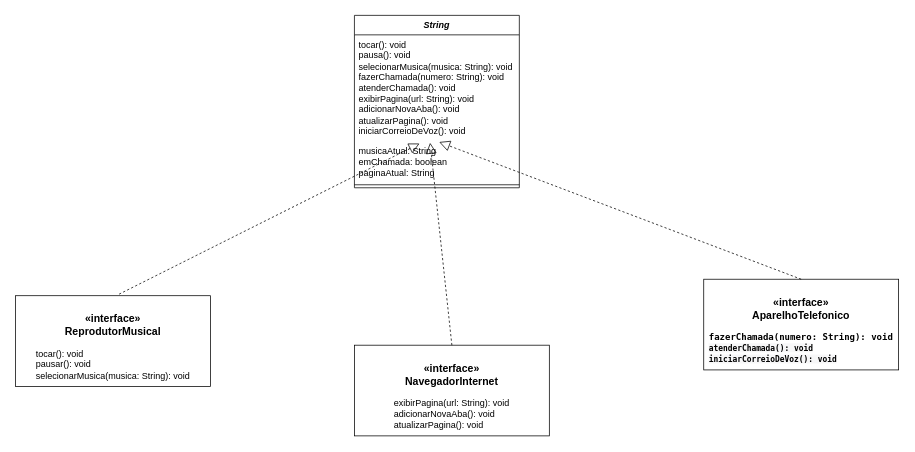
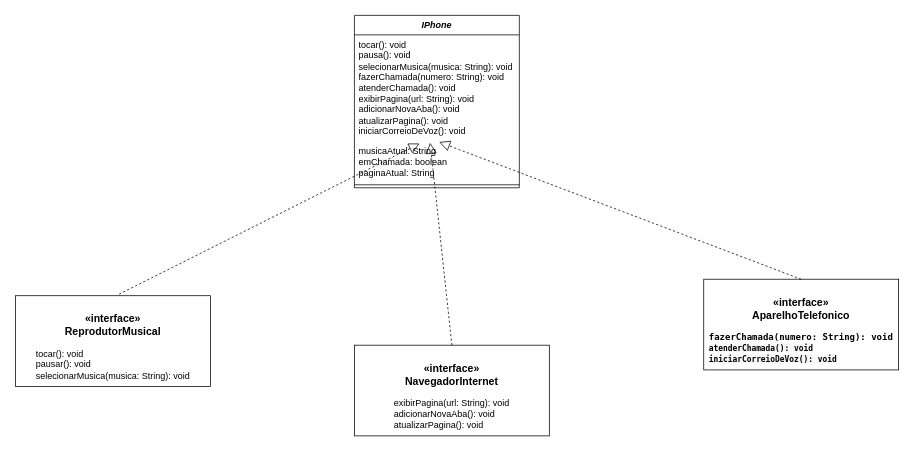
  <mxCell id="0" />
  <mxCell id="1" parent="0" />
- <mxCell id="2" value="&lt;i&gt;String&lt;/i&gt;" style="swimlane;fontStyle=1;align=center;verticalAlign=top;childLayout=stackLayout;horizontal=1;startSize=26;horizontalStack=0;resizeParent=1;resizeParentMax=0;resizeLast=0;collapsible=1;marginBottom=0;whiteSpace=wrap;html=1;" vertex="1" parent="1"><mxGeometry x="472" y="20" width="220" height="230" as="geometry" /></mxCell>
+ <mxCell id="2" value="&lt;i&gt;IPhone&lt;/i&gt;" style="swimlane;fontStyle=1;align=center;verticalAlign=top;childLayout=stackLayout;horizontal=1;startSize=26;horizontalStack=0;resizeParent=1;resizeParentMax=0;resizeLast=0;collapsible=1;marginBottom=0;whiteSpace=wrap;html=1;" vertex="1" parent="1"><mxGeometry x="472" y="20" width="220" height="230" as="geometry" /></mxCell>
  <mxCell id="3" value="tocar(): void&lt;br style=&quot;border-color: var(--border-color); padding: 0px; margin: 0px;&quot;&gt;pausa(): void&lt;br style=&quot;border-color: var(--border-color); padding: 0px; margin: 0px;&quot;&gt;selecionarMusica(musica: String): void&lt;div style=&quot;border-color: var(--border-color); padding: 0px; margin: 0px;&quot;&gt;fazerChamada(numero: String): void&lt;br&gt;&lt;/div&gt;&lt;div style=&quot;border-color: var(--border-color); padding: 0px; margin: 0px;&quot;&gt;atenderChamada(): void&lt;br style=&quot;border-color: var(--border-color); padding: 0px; margin: 0px;&quot;&gt;&lt;/div&gt;&lt;div style=&quot;border-color: var(--border-color); padding: 0px; margin: 0px;&quot;&gt;exibirPagina(url: String): void&lt;br&gt;&lt;/div&gt;&lt;div style=&quot;border-color: var(--border-color); padding: 0px; margin: 0px;&quot;&gt;adicionarNovaAba(): void&lt;br&gt;&lt;/div&gt;&lt;div style=&quot;border-color: var(--border-color); padding: 0px; margin: 0px;&quot;&gt;atualizarPagina(): void&lt;br&gt;&lt;/div&gt;&lt;div style=&quot;border-color: var(--border-color); padding: 0px; margin: 0px;&quot;&gt;iniciarCorreioDeVoz(): void&lt;/div&gt;&lt;div style=&quot;border-color: var(--border-color); padding: 0px; margin: 0px;&quot;&gt;&lt;br&gt;&lt;/div&gt;&lt;div style=&quot;border-color: var(--border-color); padding: 0px; margin: 0px;&quot;&gt;&lt;br&gt;&lt;/div&gt;" style="text;strokeColor=none;fillColor=none;align=left;verticalAlign=top;spacingLeft=4;spacingRight=4;overflow=hidden;rotatable=0;points=[[0,0.5],[1,0.5]];portConstraint=eastwest;whiteSpace=wrap;html=1;" vertex="1" parent="2"><mxGeometry y="26" width="220" height="142" as="geometry" /></mxCell>
  <mxCell id="4" value="musicaAtual: String&lt;br&gt;emChamada: boolean&lt;br&gt;paginaAtual: String" style="text;strokeColor=none;fillColor=none;align=left;verticalAlign=top;spacingLeft=4;spacingRight=4;overflow=hidden;rotatable=0;points=[[0,0.5],[1,0.5]];portConstraint=eastwest;whiteSpace=wrap;html=1;" vertex="1" parent="2"><mxGeometry y="168" width="220" height="54" as="geometry" /></mxCell>
  <mxCell id="5" value="" style="line;strokeWidth=1;fillColor=none;align=left;verticalAlign=middle;spacingTop=-1;spacingLeft=3;spacingRight=3;rotatable=0;labelPosition=right;points=[];portConstraint=eastwest;strokeColor=inherit;" vertex="1" parent="2"><mxGeometry y="222" width="220" height="8" as="geometry" /></mxCell>
  <mxCell id="6" value="&lt;h3&gt;«interface»&lt;br&gt;AparelhoTelefonico&lt;/h3&gt;&lt;div style=&quot;text-align: left;&quot;&gt;&lt;font face=&quot;Söhne Mono, Monaco, Andale Mono, Ubuntu Mono, monospace&quot;&gt;&lt;b&gt;fazerChamada(numero: String): void&lt;/b&gt;&lt;/font&gt;&lt;/div&gt;&lt;div style=&quot;text-align: left;&quot;&gt;&lt;font face=&quot;Söhne Mono, Monaco, Andale Mono, Ubuntu Mono, monospace&quot;&gt;&lt;span style=&quot;font-size: 10.5px; background-color: rgb(247, 247, 248);&quot;&gt;&lt;b&gt;atenderChamada(): void&lt;/b&gt;&lt;/span&gt;&lt;/font&gt;&lt;/div&gt;&lt;div style=&quot;text-align: left;&quot;&gt;&lt;font face=&quot;Söhne Mono, Monaco, Andale Mono, Ubuntu Mono, monospace&quot;&gt;&lt;span style=&quot;font-size: 10.5px; background-color: rgb(247, 247, 248);&quot;&gt;&lt;b&gt;iniciarCorreioDeVoz(): void&lt;/b&gt;&lt;/span&gt;&lt;/font&gt;&lt;/div&gt;" style="html=1;whiteSpace=wrap;" vertex="1" parent="1"><mxGeometry x="938" y="372" width="260" height="121" as="geometry" /></mxCell>
  <mxCell id="7" value="&lt;h3&gt;«interface»&lt;br&gt;ReprodutorMusical&lt;/h3&gt;&lt;div style=&quot;text-align: left;&quot;&gt;&lt;div&gt;tocar(): void&lt;/div&gt;&lt;div&gt;pausar(): void&lt;/div&gt;&lt;div&gt;selecionarMusica(musica: String): void&lt;/div&gt;&lt;/div&gt;" style="html=1;whiteSpace=wrap;" vertex="1" parent="1"><mxGeometry x="20" y="394" width="260" height="121" as="geometry" /></mxCell>
  <mxCell id="8" value="&lt;h3&gt;«interface»&lt;br&gt;NavegadorInternet&lt;/h3&gt;&lt;div style=&quot;text-align: left;&quot;&gt;&lt;div&gt;exibirPagina(url: String): void&lt;/div&gt;&lt;div&gt;adicionarNovaAba(): void&lt;/div&gt;&lt;div&gt;atualizarPagina(): void&lt;/div&gt;&lt;/div&gt;" style="html=1;whiteSpace=wrap;" vertex="1" parent="1"><mxGeometry x="472" y="460" width="260" height="121" as="geometry" /></mxCell>
  <mxCell id="9" value="" style="endArrow=block;dashed=1;endFill=0;endSize=12;html=1;rounded=0;exitX=0.531;exitY=-0.017;exitDx=0;exitDy=0;entryX=0.395;entryY=1.021;entryDx=0;entryDy=0;entryPerimeter=0;exitPerimeter=0;" edge="1" parent="1" source="7" target="3"><mxGeometry width="160" relative="1" as="geometry"><mxPoint x="606" y="812" as="sourcePoint" /><mxPoint x="597" y="680" as="targetPoint" /><Array as="points" /></mxGeometry></mxCell>
  <mxCell id="10" value="" style="endArrow=block;dashed=1;endFill=0;endSize=12;html=1;rounded=0;exitX=0.5;exitY=0;exitDx=0;exitDy=0;entryX=0.459;entryY=1.014;entryDx=0;entryDy=0;entryPerimeter=0;" edge="1" parent="1" source="8" target="3"><mxGeometry width="160" relative="1" as="geometry"><mxPoint x="328" y="403" as="sourcePoint" /><mxPoint x="552" y="143" as="targetPoint" /><Array as="points" /></mxGeometry></mxCell>
  <mxCell id="11" value="" style="endArrow=block;dashed=1;endFill=0;endSize=12;html=1;rounded=0;exitX=0.5;exitY=0;exitDx=0;exitDy=0;entryX=0.514;entryY=1.007;entryDx=0;entryDy=0;entryPerimeter=0;" edge="1" parent="1" source="6" target="3"><mxGeometry width="160" relative="1" as="geometry"><mxPoint x="575" y="405" as="sourcePoint" /><mxPoint x="566" y="142" as="targetPoint" /><Array as="points" /></mxGeometry></mxCell>
